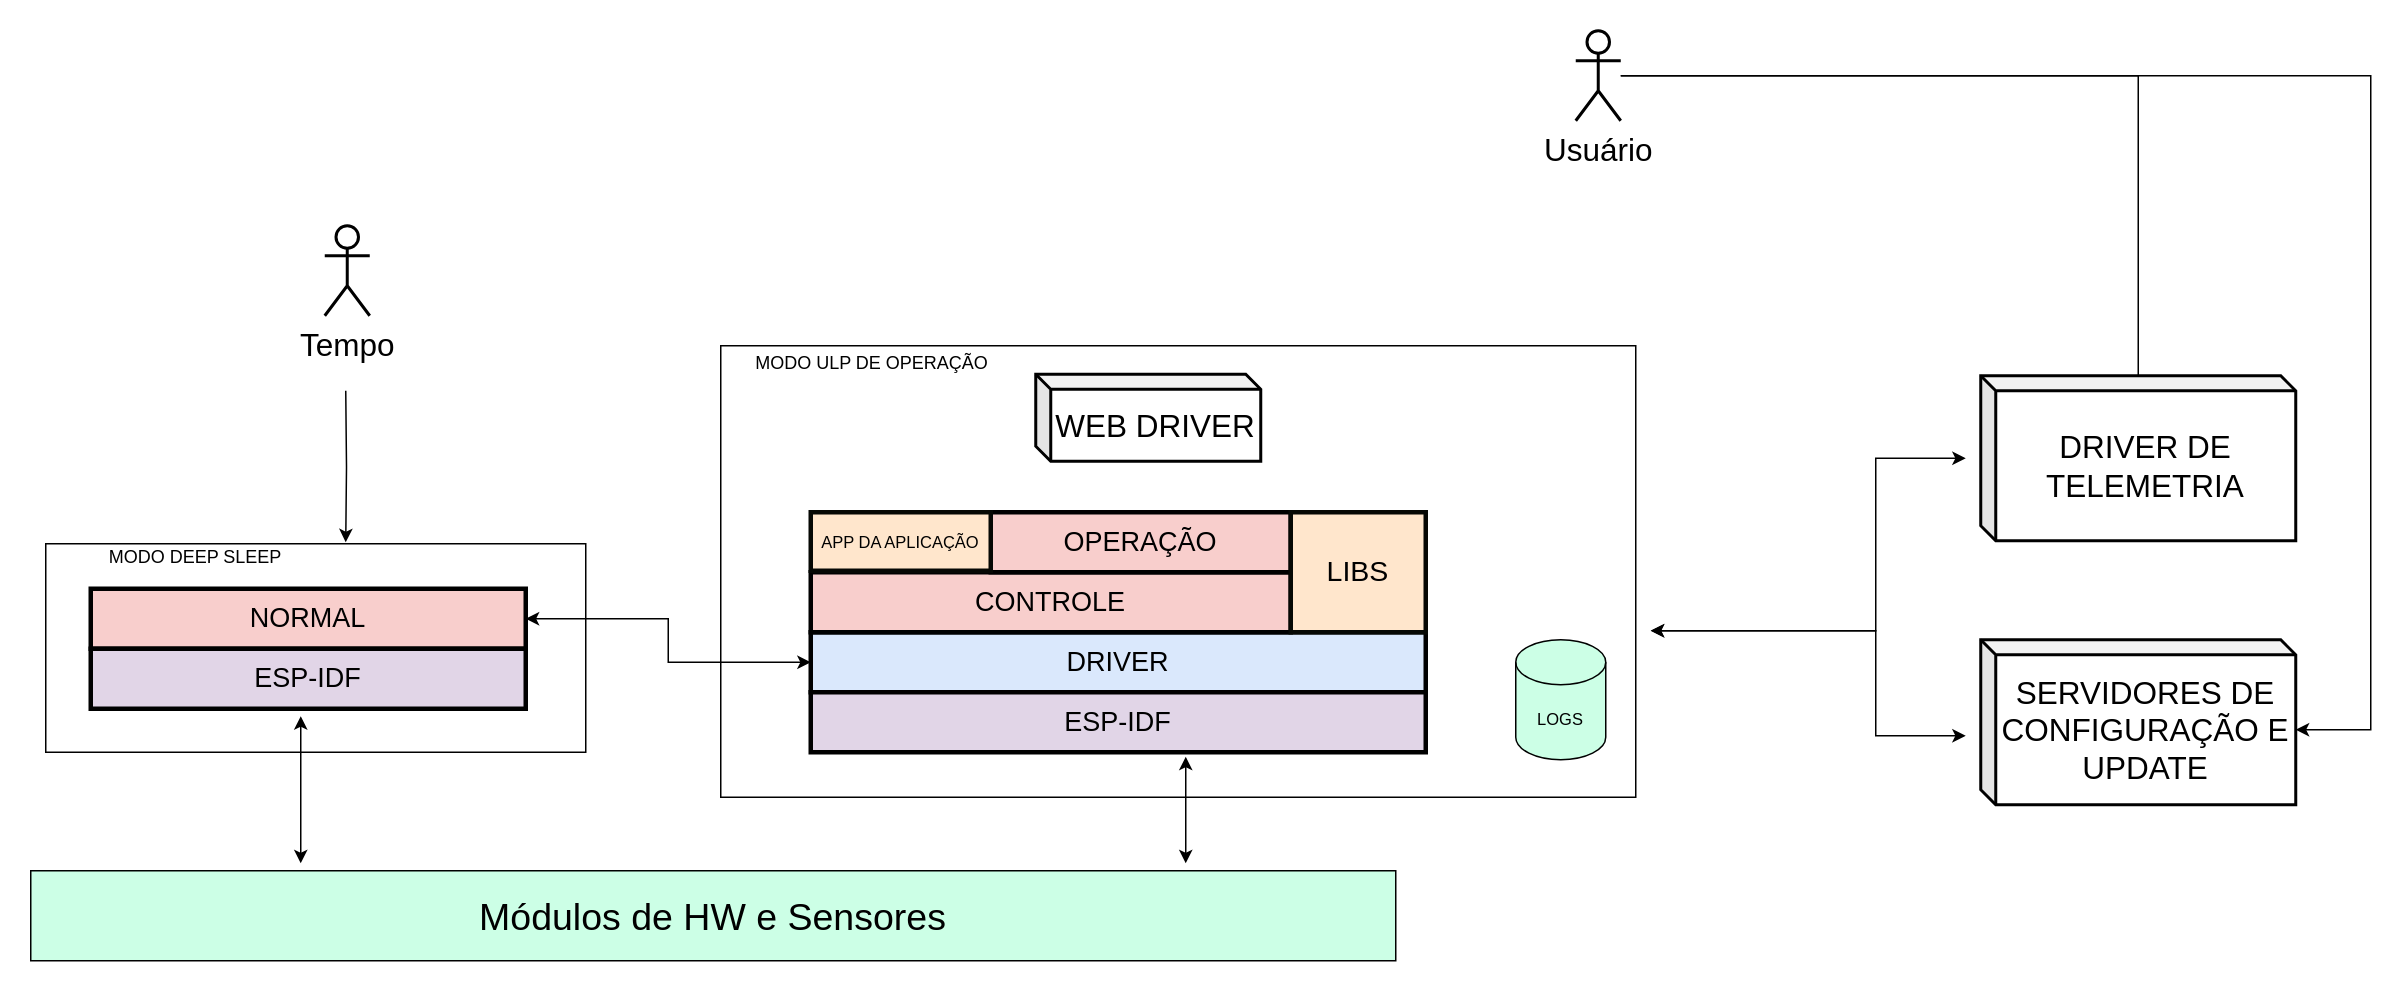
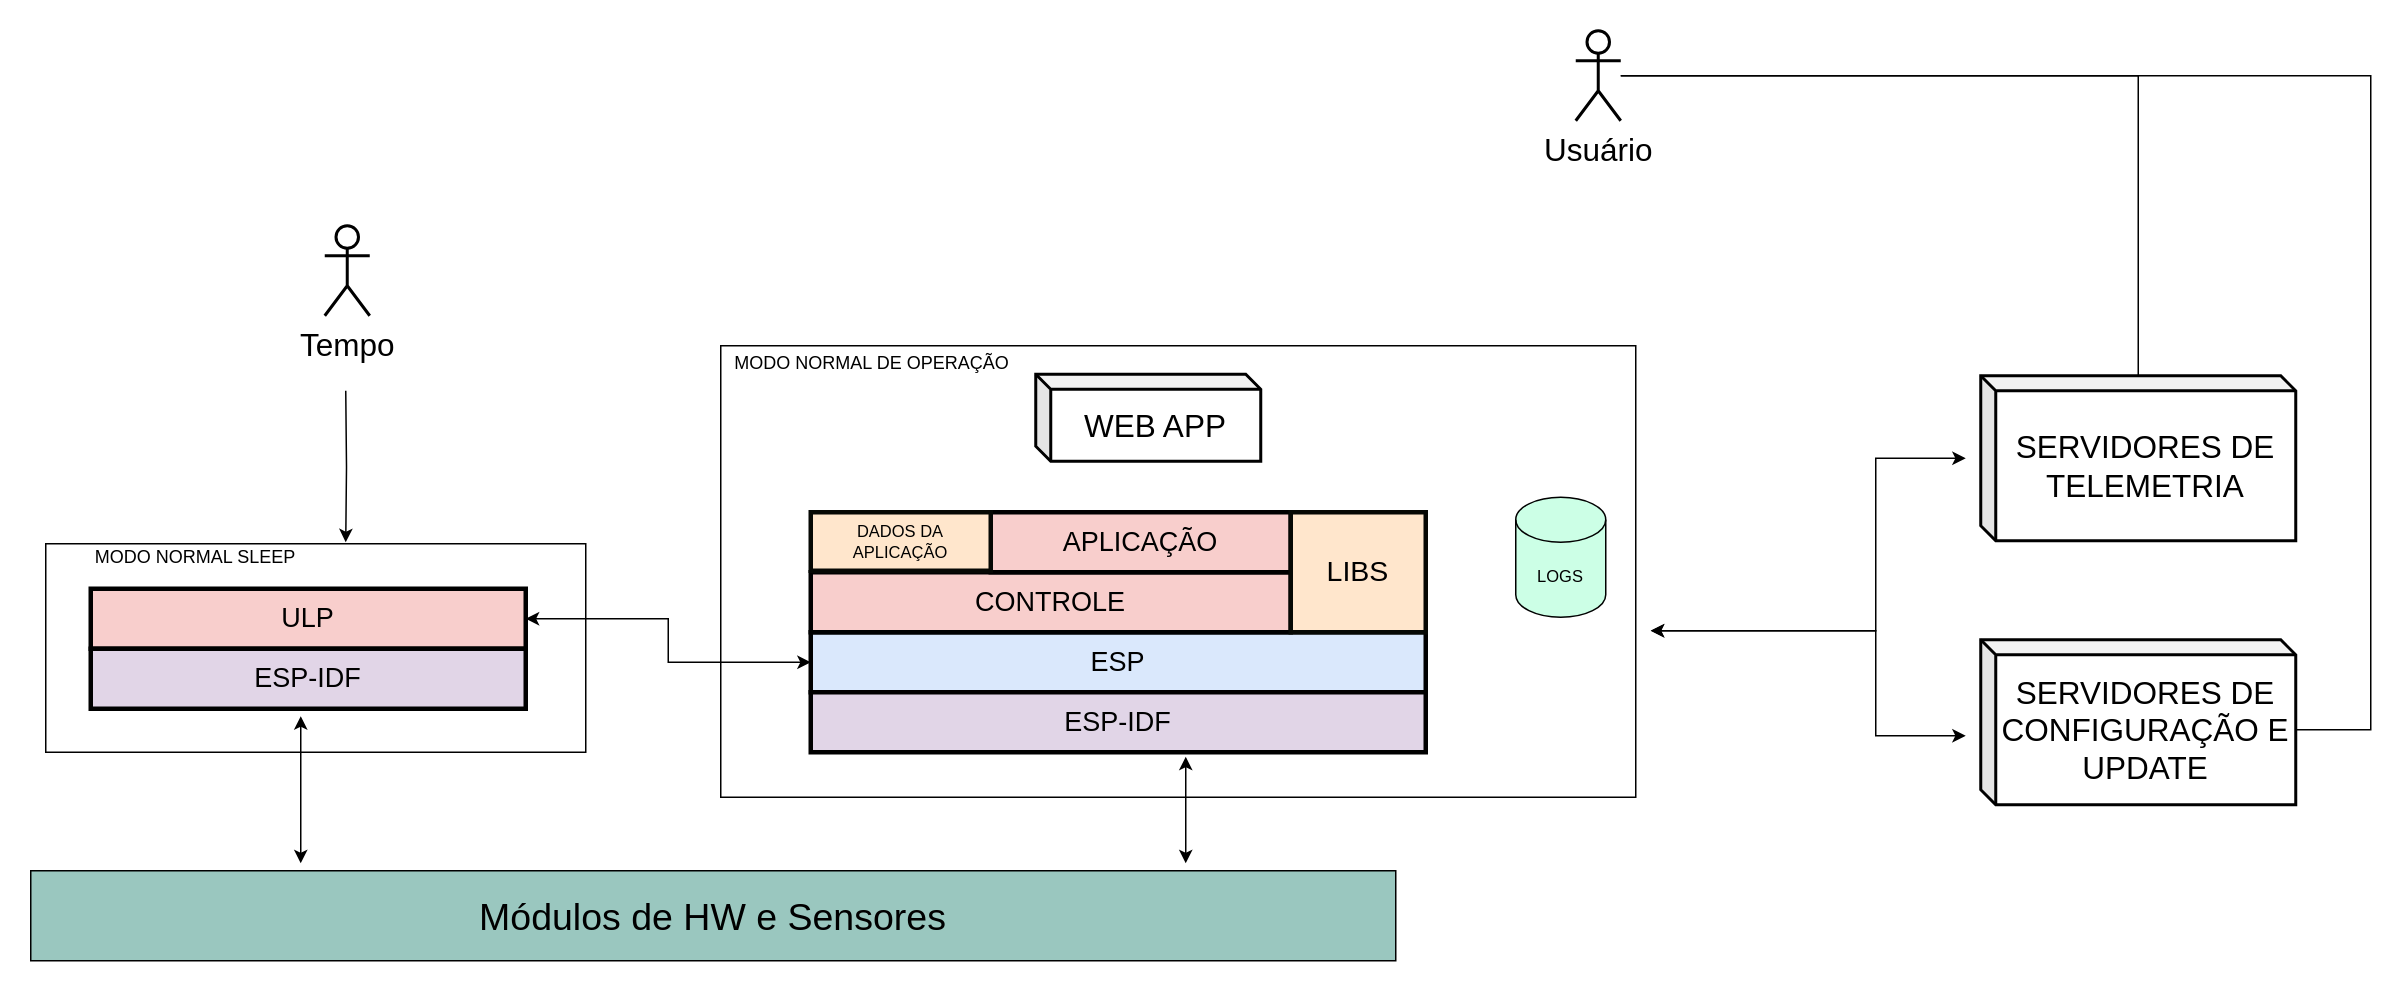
  <mxCell id="0" />
  <mxCell id="1" parent="0" />
  <mxCell id="2" value="" style="rounded=0;whiteSpace=wrap;html=1;strokeWidth=1;fillColor=none;" vertex="1" parent="1"><mxGeometry x="480" y="230" width="610" height="301" as="geometry" /></mxCell>
  <mxCell id="3" value="" style="rounded=0;whiteSpace=wrap;html=1;strokeWidth=1;fillColor=none;" vertex="1" parent="1"><mxGeometry x="30" y="362" width="360" height="139" as="geometry" /></mxCell>
- <mxCell id="4" value="&lt;font style=&quot;font-size: 18px&quot;&gt;DRIVER&lt;/font&gt;" style="rounded=0;whiteSpace=wrap;html=1;fillColor=#dae8fc;strokeWidth=3;" vertex="1" parent="1"><mxGeometry x="540" y="421" width="410" height="40" as="geometry" /></mxCell>
+ <mxCell id="4" value="&lt;font style=&quot;font-size: 18px&quot;&gt;ESP&lt;/font&gt;" style="rounded=0;whiteSpace=wrap;html=1;fillColor=#dae8fc;strokeWidth=3;" vertex="1" parent="1"><mxGeometry x="540" y="421" width="410" height="40" as="geometry" /></mxCell>
  <mxCell id="5" value="&lt;font style=&quot;font-size: 18px&quot;&gt;ESP-IDF&lt;/font&gt;" style="rounded=0;whiteSpace=wrap;html=1;strokeWidth=3;fillColor=#E1D5E7;" vertex="1" parent="1"><mxGeometry x="540" y="461" width="410" height="40" as="geometry" /></mxCell>
  <mxCell id="6" value="&lt;font style=&quot;font-size: 18px&quot;&gt;CONTROLE&lt;/font&gt;" style="rounded=0;whiteSpace=wrap;html=1;strokeWidth=3;fillColor=#f8cecc;" vertex="1" parent="1"><mxGeometry x="540" y="381" width="320" height="40" as="geometry" /></mxCell>
- <mxCell id="7" value="&lt;font style=&quot;font-size: 18px&quot;&gt;OPERAÇÃO&lt;/font&gt;" style="rounded=0;whiteSpace=wrap;html=1;strokeWidth=3;perimeterSpacing=5;fillColor=#F8CECC;" vertex="1" parent="1"><mxGeometry x="660" y="341" width="200" height="40" as="geometry" /></mxCell>
+ <mxCell id="7" value="&lt;font style=&quot;font-size: 18px&quot;&gt;APLICAÇÃO&lt;/font&gt;" style="rounded=0;whiteSpace=wrap;html=1;strokeWidth=3;perimeterSpacing=5;fillColor=#F8CECC;" vertex="1" parent="1"><mxGeometry x="660" y="341" width="200" height="40" as="geometry" /></mxCell>
  <mxCell id="8" value="&lt;font style=&quot;font-size: 19px&quot;&gt;LIBS&lt;/font&gt;" style="rounded=0;whiteSpace=wrap;html=1;strokeWidth=3;fillColor=#ffe6cc;strokeColor=#060804;" vertex="1" parent="1"><mxGeometry x="860" y="341" width="90" height="80" as="geometry" /></mxCell>
- <mxCell id="9" value="MODO ULP DE OPERAÇÃO" style="text;html=1;strokeColor=none;fillColor=none;align=center;verticalAlign=middle;whiteSpace=wrap;rounded=0;" vertex="1" parent="1"><mxGeometry x="481" y="232" width="200" height="20" as="geometry" /></mxCell>
- <mxCell id="10" value="&lt;font style=&quot;font-size: 18px&quot;&gt;NORMAL&lt;/font&gt;" style="rounded=0;whiteSpace=wrap;html=1;strokeWidth=3;fillColor=#F8CECC;" vertex="1" parent="1"><mxGeometry x="60" y="392" width="290" height="40" as="geometry" /></mxCell>
+ <mxCell id="9" value="MODO NORMAL DE OPERAÇÃO" style="text;html=1;strokeColor=none;fillColor=none;align=center;verticalAlign=middle;whiteSpace=wrap;rounded=0;" vertex="1" parent="1"><mxGeometry x="481" y="232" width="200" height="20" as="geometry" /></mxCell>
+ <mxCell id="10" value="&lt;font style=&quot;font-size: 18px&quot;&gt;ULP&lt;/font&gt;" style="rounded=0;whiteSpace=wrap;html=1;strokeWidth=3;fillColor=#F8CECC;" vertex="1" parent="1"><mxGeometry x="60" y="392" width="290" height="40" as="geometry" /></mxCell>
  <mxCell id="11" value="&lt;font style=&quot;font-size: 18px&quot;&gt;ESP-IDF&lt;/font&gt;" style="rounded=0;whiteSpace=wrap;html=1;strokeWidth=3;fillColor=#E1D5E7;" vertex="1" parent="1"><mxGeometry x="60" y="432" width="290" height="40" as="geometry" /></mxCell>
- <mxCell id="12" value="MODO DEEP SLEEP" style="text;html=1;strokeColor=none;fillColor=none;align=center;verticalAlign=middle;whiteSpace=wrap;rounded=0;" vertex="1" parent="1"><mxGeometry x="30" y="361" width="200" height="20" as="geometry" /></mxCell>
- <mxCell id="13" value="&lt;font style=&quot;font-size: 25px&quot;&gt;Módulos de HW e Sensores&lt;/font&gt;" style="rounded=0;whiteSpace=wrap;html=1;strokeColor=#000000;strokeWidth=1;fillColor=#ccffe6;" vertex="1" parent="1"><mxGeometry x="20" y="580" width="910" height="60" as="geometry" /></mxCell>
+ <mxCell id="12" value="MODO NORMAL SLEEP" style="text;html=1;strokeColor=none;fillColor=none;align=center;verticalAlign=middle;whiteSpace=wrap;rounded=0;" vertex="1" parent="1"><mxGeometry x="30" y="361" width="200" height="20" as="geometry" /></mxCell>
+ <mxCell id="13" value="&lt;font style=&quot;font-size: 25px&quot;&gt;Módulos de HW e Sensores&lt;/font&gt;" style="rounded=0;whiteSpace=wrap;html=1;strokeColor=#000000;strokeWidth=1;fillColor=#9AC7BF;" vertex="1" parent="1"><mxGeometry x="20" y="580" width="910" height="60" as="geometry" /></mxCell>
  <mxCell id="14" value="" style="endArrow=classic;startArrow=classic;html=1;rounded=0;edgeStyle=orthogonalEdgeStyle;" edge="1" parent="1"><mxGeometry width="50" height="50" relative="1" as="geometry"><mxPoint x="200" y="575" as="sourcePoint" /><mxPoint x="200" y="477" as="targetPoint" /></mxGeometry></mxCell>
  <mxCell id="15" value="" style="endArrow=classic;startArrow=classic;html=1;rounded=0;edgeStyle=orthogonalEdgeStyle;" edge="1" parent="1"><mxGeometry width="50" height="50" relative="1" as="geometry"><mxPoint x="790" y="575" as="sourcePoint" /><mxPoint x="790" y="504" as="targetPoint" /><Array as="points"><mxPoint x="790" y="504" /></Array></mxGeometry></mxCell>
- <mxCell id="16" value="&lt;font style=&quot;font-size: 11px;&quot;&gt;APP DA APLICAÇÃO&lt;/font&gt;" style="rounded=0;whiteSpace=wrap;html=1;strokeWidth=3;strokeColor=#060804;fillColor=#FFE6CC;fontSize=11;" vertex="1" parent="1"><mxGeometry x="540" y="341" width="120" height="39" as="geometry" /></mxCell>
- <mxCell id="17" value="LOGS" style="shape=cylinder3;whiteSpace=wrap;html=1;boundedLbl=1;backgroundOutline=1;size=15;fontSize=11;strokeColor=#000000;strokeWidth=1;fillColor=#CCFFE6;" vertex="1" parent="1"><mxGeometry x="1010" y="426" width="60" height="80" as="geometry" /></mxCell>
+ <mxCell id="16" value="&lt;font style=&quot;font-size: 11px;&quot;&gt;DADOS DA APLICAÇÃO&lt;/font&gt;" style="rounded=0;whiteSpace=wrap;html=1;strokeWidth=3;strokeColor=#060804;fillColor=#FFE6CC;fontSize=11;" vertex="1" parent="1"><mxGeometry x="540" y="341" width="120" height="39" as="geometry" /></mxCell>
+ <mxCell id="17" value="LOGS" style="shape=cylinder3;whiteSpace=wrap;html=1;boundedLbl=1;backgroundOutline=1;size=15;fontSize=11;strokeColor=#000000;strokeWidth=1;fillColor=#CCFFE6;" vertex="1" parent="1"><mxGeometry x="1010" y="331" width="60" height="80" as="geometry" /></mxCell>
  <mxCell id="18" value="" style="endArrow=classic;startArrow=classic;html=1;rounded=0;edgeStyle=orthogonalEdgeStyle;fontSize=11;exitX=1;exitY=0.5;exitDx=0;exitDy=0;" edge="1" parent="1" source="10" target="4"><mxGeometry width="50" height="50" relative="1" as="geometry"><mxPoint x="360" y="412" as="sourcePoint" /><mxPoint x="450" y="360" as="targetPoint" /></mxGeometry></mxCell>
- <mxCell id="19" value="DRIVER DE TELEMETRIA" style="shape=cube;whiteSpace=wrap;html=1;boundedLbl=1;backgroundOutline=1;darkOpacity=0.05;darkOpacity2=0.1;fontSize=21;strokeColor=#000000;strokeWidth=2;fillColor=none;size=10;" vertex="1" parent="1"><mxGeometry x="1320" y="250" width="210" height="110" as="geometry" /></mxCell>
+ <mxCell id="19" value="SERVIDORES DE TELEMETRIA" style="shape=cube;whiteSpace=wrap;html=1;boundedLbl=1;backgroundOutline=1;darkOpacity=0.05;darkOpacity2=0.1;fontSize=21;strokeColor=#000000;strokeWidth=2;fillColor=none;size=10;" vertex="1" parent="1"><mxGeometry x="1320" y="250" width="210" height="110" as="geometry" /></mxCell>
  <mxCell id="20" value="SERVIDORES DE CONFIGURAÇÃO E UPDATE" style="shape=cube;whiteSpace=wrap;html=1;boundedLbl=1;backgroundOutline=1;darkOpacity=0.05;darkOpacity2=0.1;fontSize=21;strokeColor=#000000;strokeWidth=2;fillColor=none;size=10;" vertex="1" parent="1"><mxGeometry x="1320" y="426" width="210" height="110" as="geometry" /></mxCell>
  <mxCell id="21" value="" style="endArrow=classic;startArrow=classic;html=1;rounded=0;edgeStyle=orthogonalEdgeStyle;fontSize=21;" edge="1" parent="1"><mxGeometry width="50" height="50" relative="1" as="geometry"><mxPoint x="1100" y="420" as="sourcePoint" /><mxPoint x="1310" y="305" as="targetPoint" /><Array as="points"><mxPoint x="1250" y="420" /><mxPoint x="1250" y="305" /></Array></mxGeometry></mxCell>
  <mxCell id="22" value="" style="endArrow=classic;startArrow=classic;html=1;rounded=0;edgeStyle=orthogonalEdgeStyle;fontSize=21;" edge="1" parent="1"><mxGeometry width="50" height="50" relative="1" as="geometry"><mxPoint x="1100" y="420" as="sourcePoint" /><mxPoint x="1310" y="490" as="targetPoint" /><Array as="points"><mxPoint x="1250" y="420" /><mxPoint x="1250" y="490" /></Array></mxGeometry></mxCell>
- <mxCell id="23" value="WEB DRIVER" style="shape=cube;whiteSpace=wrap;html=1;boundedLbl=1;backgroundOutline=1;darkOpacity=0.05;darkOpacity2=0.1;fontSize=21;strokeColor=#000000;strokeWidth=2;fillColor=none;size=10;" vertex="1" parent="1"><mxGeometry x="690" y="249" width="150" height="58" as="geometry" /></mxCell>
+ <mxCell id="23" value="WEB APP" style="shape=cube;whiteSpace=wrap;html=1;boundedLbl=1;backgroundOutline=1;darkOpacity=0.05;darkOpacity2=0.1;fontSize=21;strokeColor=#000000;strokeWidth=2;fillColor=none;size=10;" vertex="1" parent="1"><mxGeometry x="690" y="249" width="150" height="58" as="geometry" /></mxCell>
  <mxCell id="24" value="Usuário" style="shape=umlActor;verticalLabelPosition=bottom;verticalAlign=top;html=1;outlineConnect=0;fontSize=21;strokeColor=#000000;strokeWidth=2;fillColor=none;" vertex="1" parent="1"><mxGeometry x="1050" y="20" width="30" height="60" as="geometry" /></mxCell>
  <mxCell id="25" value="" style="endArrow=none;html=1;rounded=0;edgeStyle=orthogonalEdgeStyle;fontSize=21;" edge="1" parent="1" source="24" target="19"><mxGeometry width="50" height="50" relative="1" as="geometry"><mxPoint x="740" y="220" as="sourcePoint" /><mxPoint x="790" y="170" as="targetPoint" /></mxGeometry></mxCell>
- <mxCell id="26" value="" style="endArrow=classic;html=1;rounded=0;edgeStyle=orthogonalEdgeStyle;fontSize=21;entryX=0;entryY=0;entryDx=210;entryDy=60;entryPerimeter=0;" edge="1" parent="1" source="24" target="20"><mxGeometry width="50" height="50" relative="1" as="geometry"><mxPoint x="740" y="220" as="sourcePoint" /><mxPoint x="1630" y="480" as="targetPoint" /><Array as="points"><mxPoint x="1580" y="50" /><mxPoint x="1580" y="486" /></Array></mxGeometry></mxCell>
+ <mxCell id="26" value="" style="endArrow=none;html=1;rounded=0;edgeStyle=orthogonalEdgeStyle;fontSize=21;entryX=0;entryY=0;entryDx=210;entryDy=60;entryPerimeter=0;" edge="1" parent="1" source="24" target="20"><mxGeometry width="50" height="50" relative="1" as="geometry"><mxPoint x="740" y="220" as="sourcePoint" /><mxPoint x="1630" y="480" as="targetPoint" /><Array as="points"><mxPoint x="1580" y="50" /><mxPoint x="1580" y="486" /></Array></mxGeometry></mxCell>
  <mxCell id="27" value="" style="edgeStyle=orthogonalEdgeStyle;rounded=0;orthogonalLoop=1;jettySize=auto;html=1;fontSize=21;entryX=1;entryY=0;entryDx=0;entryDy=0;" edge="1" parent="1" target="12"><mxGeometry relative="1" as="geometry"><mxPoint x="230" y="260" as="sourcePoint" /></mxGeometry></mxCell>
  <mxCell id="28" value="Tempo" style="shape=umlActor;verticalLabelPosition=bottom;verticalAlign=top;html=1;outlineConnect=0;fontSize=21;strokeColor=#000000;strokeWidth=2;fillColor=none;" vertex="1" parent="1"><mxGeometry x="216" y="150" width="30" height="60" as="geometry" /></mxCell>
